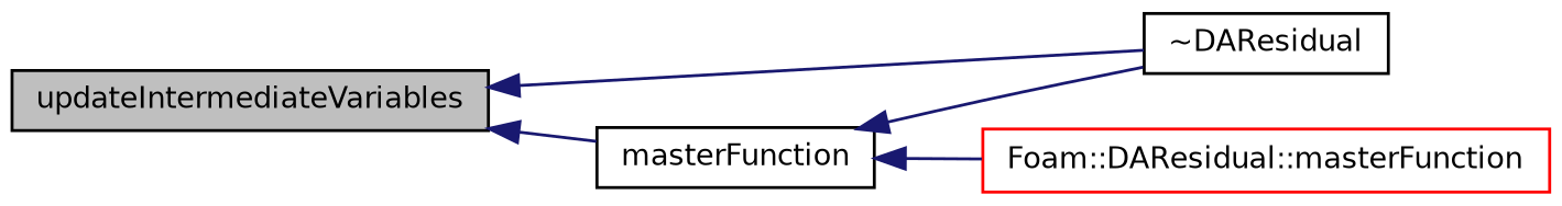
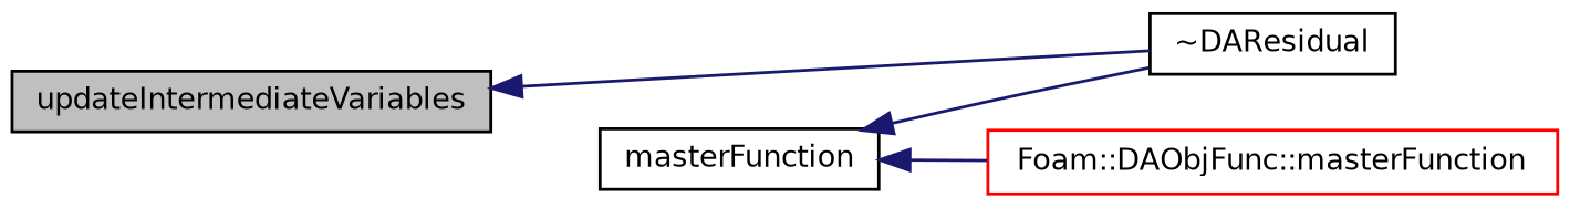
  digraph {
    rankdir=LR
    node [color=black fontname=Helvetica fontsize=10 shape=record]
    edge [color=midnightblue dir=back fontname=Helvetica fontsize=10 labelfontname=Helvetica labelfontsize=10 style=solid]
    n1 [fillcolor=grey75 fontcolor=black height=0.2 label=updateIntermediateVariables style=filled width=0.4]
    n2 [height=0.2 label=masterFunction width=0.4]
    n3 [height=0.2 label="~DAResidual" width=0.4]
-   n4 [color=red height=0.2 label="Foam::DAResidual::masterFunction" width=0.4]
-   n1 -> n2
+   n4 [color=red height=0.2 label="Foam::DAObjFunc::masterFunction" width=0.4]
    n1 -> n3
    n2 -> n3
    n2 -> n4
  }
